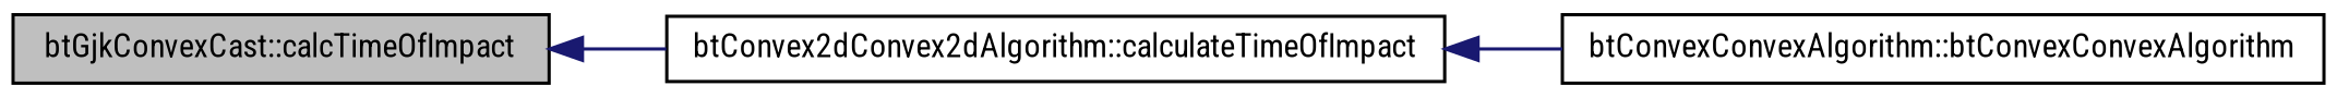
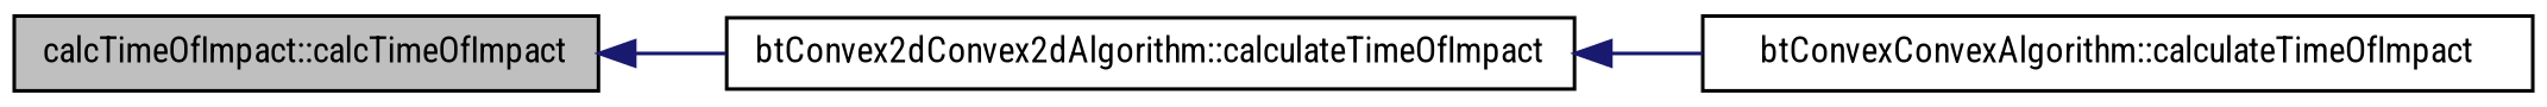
  digraph {
    fontname="Roboto Condensed"
    rankdir=LR
    node [color=black fontname="Roboto Condensed" fontsize=10 shape=record]
    edge [color=midnightblue dir=back fontname="Roboto Condensed" fontsize=10 labelfontname=FreeSans labelfontsize=10 style=solid]
-   n1 [fillcolor=grey75 fontcolor=black height=0.2 label="btGjkConvexCast::calcTimeOfImpact" style=filled width=0.4]
+   n1 [fillcolor=grey75 fontcolor=black height=0.2 label="calcTimeOfImpact::calcTimeOfImpact" style=filled width=0.4]
    n2 [height=0.2 label="btConvex2dConvex2dAlgorithm::calculateTimeOfImpact" width=0.4]
-   n3 [height=0.2 label="btConvexConvexAlgorithm::btConvexConvexAlgorithm" width=0.4]
+   n3 [height=0.2 label="btConvexConvexAlgorithm::calculateTimeOfImpact" width=0.4]
    n1 -> n2
    n2 -> n3
  }
